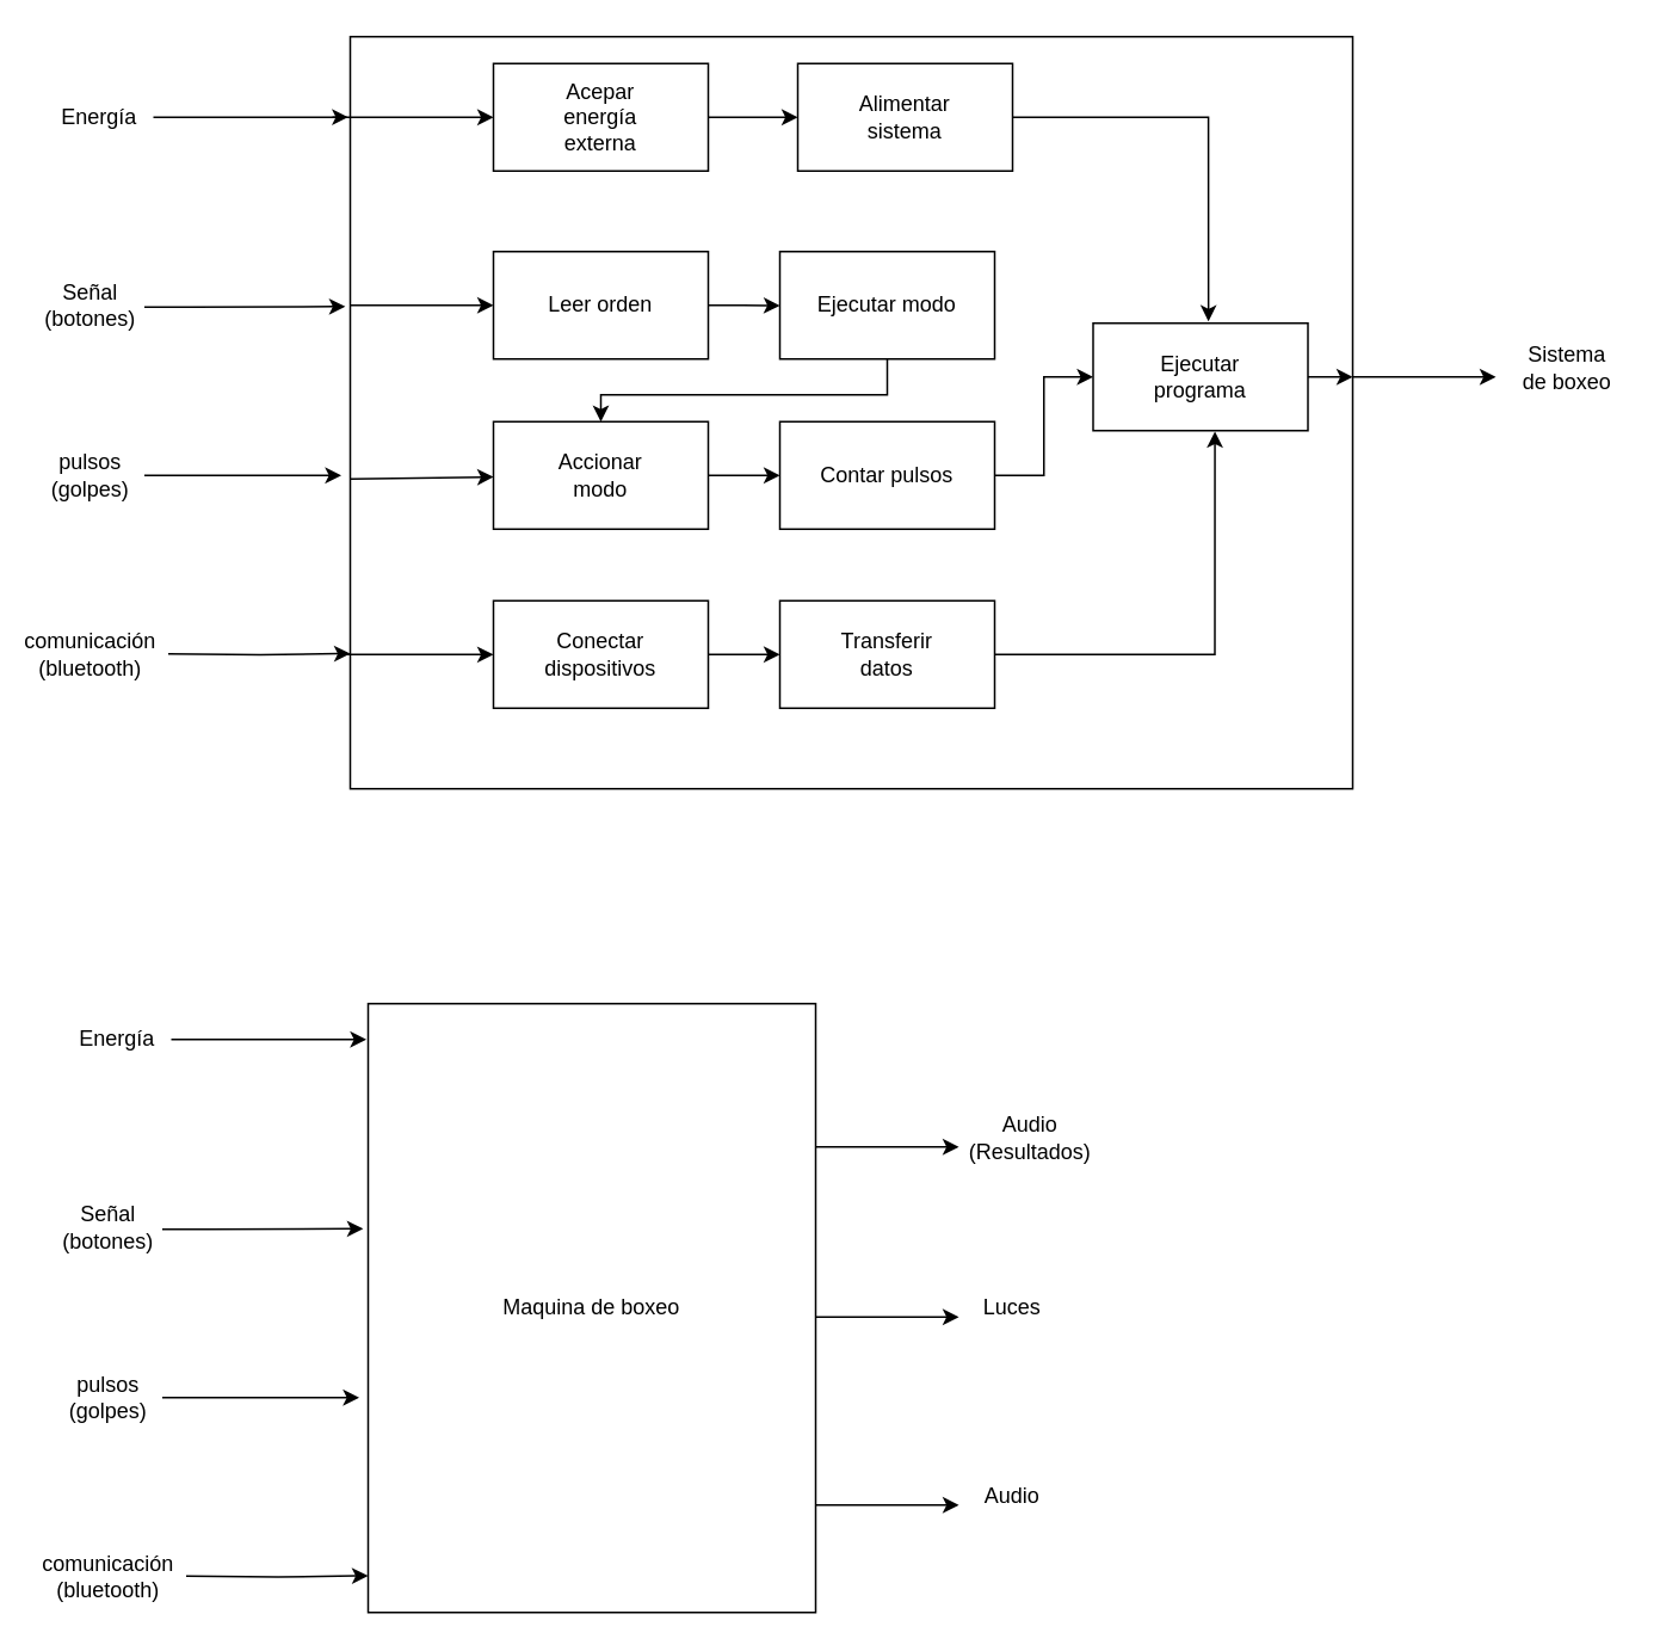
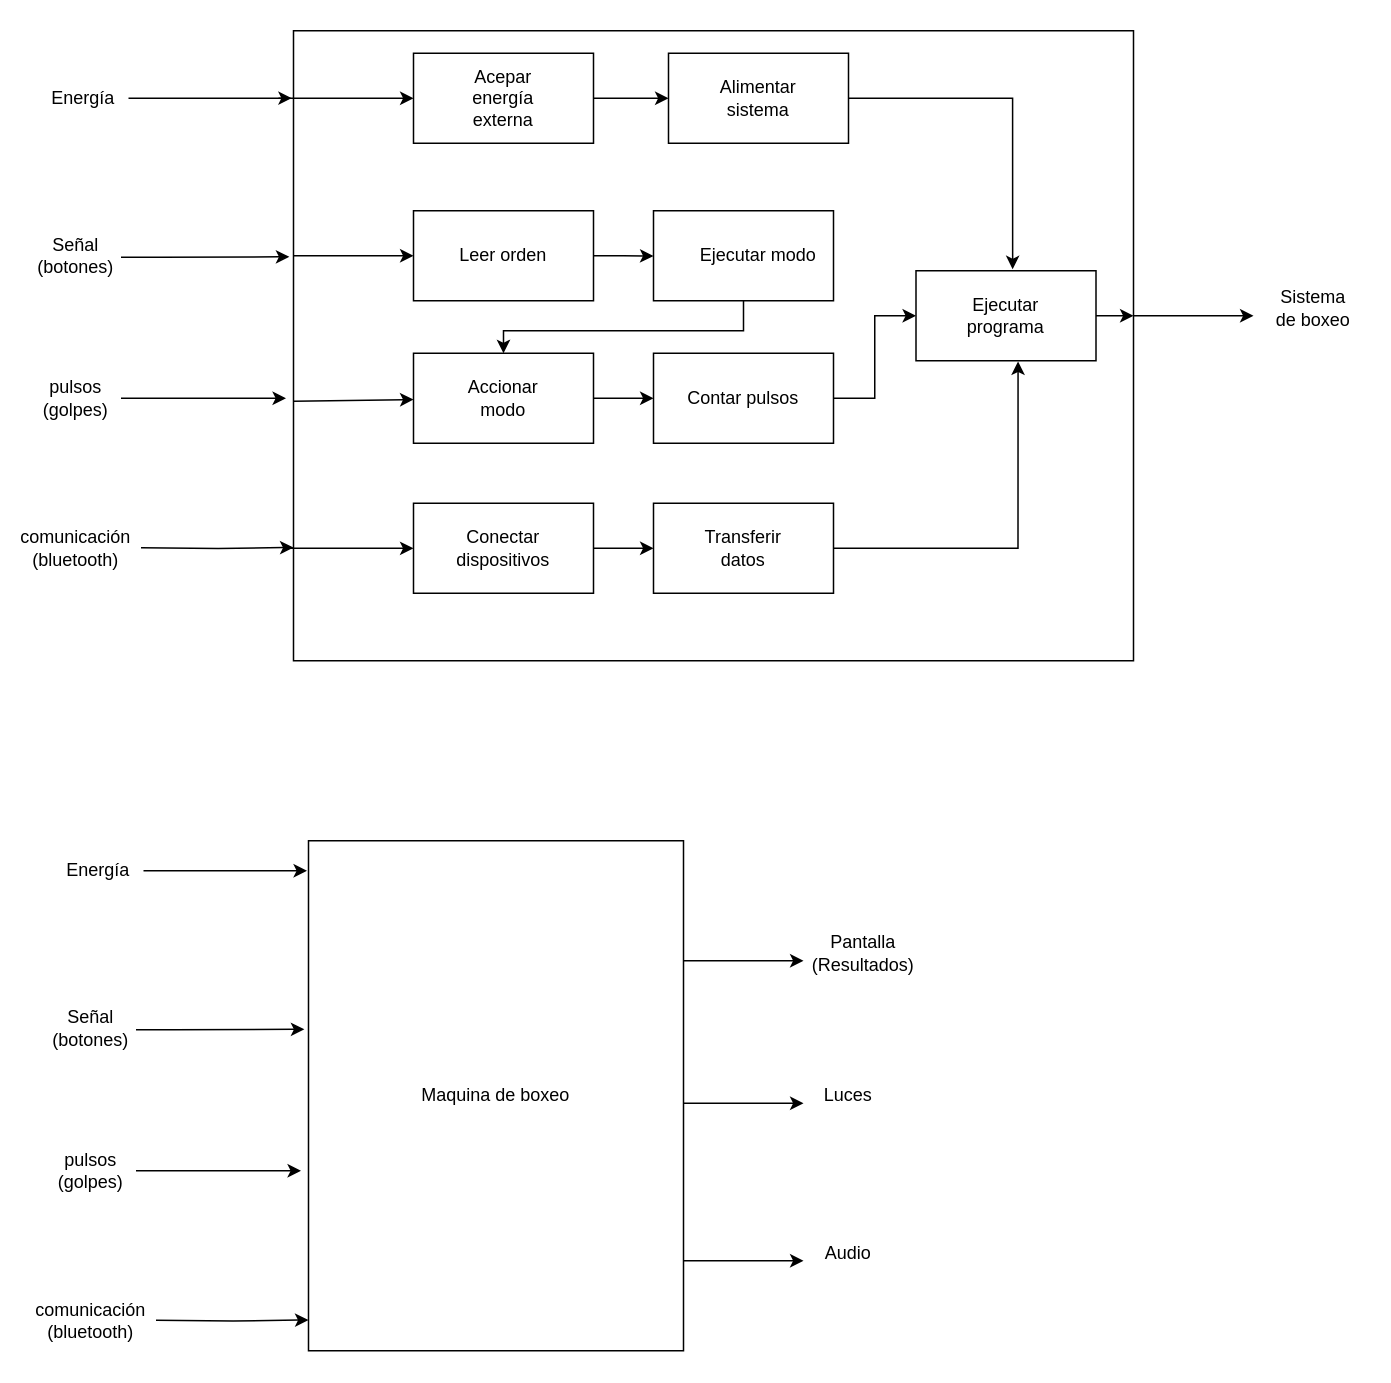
  <mxCell id="0" />
  <mxCell id="1" parent="0" />
  <mxCell id="2" value="" style="rounded=0;whiteSpace=wrap;html=1;" vertex="1" parent="1"><mxGeometry x="195" y="20" width="560" height="420" as="geometry" /></mxCell>
  <mxCell id="3" value="Energía" style="text;html=1;align=center;verticalAlign=middle;whiteSpace=wrap;rounded=0;" vertex="1" parent="1"><mxGeometry x="25" y="50" width="60" height="30" as="geometry" /></mxCell>
  <mxCell id="4" value="Señal (botones)" style="text;html=1;align=center;verticalAlign=middle;whiteSpace=wrap;rounded=0;" vertex="1" parent="1"><mxGeometry x="20" y="155" width="60" height="30" as="geometry" /></mxCell>
  <mxCell id="5" style="edgeStyle=orthogonalEdgeStyle;rounded=0;orthogonalLoop=1;jettySize=auto;html=1;entryX=-0.002;entryY=0.107;entryDx=0;entryDy=0;entryPerimeter=0;" edge="1" parent="1" source="3" target="2"><mxGeometry relative="1" as="geometry" /></mxCell>
  <mxCell id="6" style="edgeStyle=orthogonalEdgeStyle;rounded=0;orthogonalLoop=1;jettySize=auto;html=1;entryX=0.004;entryY=0.335;entryDx=0;entryDy=0;entryPerimeter=0;" edge="1" parent="1" source="4"><mxGeometry relative="1" as="geometry"><mxPoint x="192.24" y="170.7" as="targetPoint" /><Array as="points"><mxPoint x="105" y="171" /><mxPoint x="105" y="171" /></Array></mxGeometry></mxCell>
  <mxCell id="7" style="edgeStyle=orthogonalEdgeStyle;rounded=0;orthogonalLoop=1;jettySize=auto;html=1;" edge="1" parent="1"><mxGeometry relative="1" as="geometry"><mxPoint x="80" y="265" as="sourcePoint" /><mxPoint x="190" y="265" as="targetPoint" /></mxGeometry></mxCell>
  <mxCell id="8" value="pulsos (golpes)" style="text;html=1;align=center;verticalAlign=middle;whiteSpace=wrap;rounded=0;" vertex="1" parent="1"><mxGeometry x="20" y="250" width="60" height="30" as="geometry" /></mxCell>
  <mxCell id="9" value="comunicación&lt;br&gt;(bluetooth)" style="text;html=1;align=center;verticalAlign=middle;whiteSpace=wrap;rounded=0;" vertex="1" parent="1"><mxGeometry x="20" y="350" width="60" height="30" as="geometry" /></mxCell>
  <mxCell id="10" style="edgeStyle=orthogonalEdgeStyle;rounded=0;orthogonalLoop=1;jettySize=auto;html=1;entryX=0.003;entryY=0.583;entryDx=0;entryDy=0;entryPerimeter=0;" edge="1" parent="1"><mxGeometry relative="1" as="geometry"><mxPoint x="93.32" y="364.64" as="sourcePoint" /><mxPoint x="195" y="364.5" as="targetPoint" /></mxGeometry></mxCell>
  <mxCell id="11" value="" style="endArrow=classic;html=1;rounded=0;" edge="1" parent="1"><mxGeometry width="50" height="50" relative="1" as="geometry"><mxPoint x="755" y="210" as="sourcePoint" /><mxPoint x="835" y="210" as="targetPoint" /></mxGeometry></mxCell>
  <mxCell id="12" value="Sistema de boxeo" style="text;html=1;align=center;verticalAlign=middle;whiteSpace=wrap;rounded=0;" vertex="1" parent="1"><mxGeometry x="845" y="190" width="60" height="30" as="geometry" /></mxCell>
  <mxCell id="13" style="edgeStyle=orthogonalEdgeStyle;rounded=0;orthogonalLoop=1;jettySize=auto;html=1;exitX=1;exitY=0.5;exitDx=0;exitDy=0;entryX=0;entryY=0.5;entryDx=0;entryDy=0;" edge="1" parent="1" source="14" target="27"><mxGeometry relative="1" as="geometry" /></mxCell>
  <mxCell id="14" value="" style="rounded=0;whiteSpace=wrap;html=1;" vertex="1" parent="1"><mxGeometry x="275" y="35" width="120" height="60" as="geometry" /></mxCell>
  <mxCell id="15" value="" style="endArrow=classic;html=1;rounded=0;" edge="1" parent="1" target="14"><mxGeometry width="50" height="50" relative="1" as="geometry"><mxPoint x="185" y="65" as="sourcePoint" /><mxPoint x="235" y="20" as="targetPoint" /></mxGeometry></mxCell>
  <mxCell id="16" value="Acepar energía externa" style="text;html=1;align=center;verticalAlign=middle;whiteSpace=wrap;rounded=0;" vertex="1" parent="1"><mxGeometry x="295" y="50" width="80" height="30" as="geometry" /></mxCell>
  <mxCell id="17" value="" style="endArrow=classic;html=1;rounded=0;exitX=0.003;exitY=0.774;exitDx=0;exitDy=0;exitPerimeter=0;" edge="1" parent="1" target="24"><mxGeometry width="50" height="50" relative="1" as="geometry"><mxPoint x="191.68" y="365.08" as="sourcePoint" /><mxPoint x="320" y="320" as="targetPoint" /></mxGeometry></mxCell>
  <mxCell id="18" value="" style="endArrow=classic;html=1;rounded=0;" edge="1" parent="1" target="20"><mxGeometry width="50" height="50" relative="1" as="geometry"><mxPoint x="440" y="365" as="sourcePoint" /><mxPoint x="490" y="320" as="targetPoint" /></mxGeometry></mxCell>
  <mxCell id="19" value="" style="group" connectable="0" vertex="1" parent="1"><mxGeometry x="435" y="335" width="120" height="60" as="geometry" /></mxCell>
  <mxCell id="20" value="" style="rounded=0;whiteSpace=wrap;html=1;" vertex="1" parent="19"><mxGeometry width="120" height="60" as="geometry" /></mxCell>
  <mxCell id="21" value="Transferir datos" style="text;html=1;align=center;verticalAlign=middle;whiteSpace=wrap;rounded=0;" vertex="1" parent="19"><mxGeometry x="20" y="15" width="80" height="30" as="geometry" /></mxCell>
  <mxCell id="22" value="" style="group" connectable="0" vertex="1" parent="1"><mxGeometry x="275" y="335" width="120" height="60" as="geometry" /></mxCell>
  <mxCell id="23" style="edgeStyle=orthogonalEdgeStyle;rounded=0;orthogonalLoop=1;jettySize=auto;html=1;exitX=1;exitY=0.5;exitDx=0;exitDy=0;" edge="1" parent="22" source="24"><mxGeometry relative="1" as="geometry"><mxPoint x="160" y="30" as="targetPoint" /></mxGeometry></mxCell>
  <mxCell id="24" value="" style="rounded=0;whiteSpace=wrap;html=1;" vertex="1" parent="22"><mxGeometry width="120" height="60" as="geometry" /></mxCell>
  <mxCell id="25" value="Conectar dispositivos" style="text;html=1;align=center;verticalAlign=middle;whiteSpace=wrap;rounded=0;" vertex="1" parent="22"><mxGeometry x="20" y="15" width="80" height="30" as="geometry" /></mxCell>
  <mxCell id="26" value="" style="group" connectable="0" vertex="1" parent="1"><mxGeometry x="445" y="35" width="120" height="60" as="geometry" /></mxCell>
  <mxCell id="27" value="" style="rounded=0;whiteSpace=wrap;html=1;" vertex="1" parent="26"><mxGeometry width="120" height="60" as="geometry" /></mxCell>
  <mxCell id="28" value="Alimentar sistema" style="text;html=1;align=center;verticalAlign=middle;whiteSpace=wrap;rounded=0;" vertex="1" parent="26"><mxGeometry x="20" y="15" width="80" height="30" as="geometry" /></mxCell>
  <mxCell id="29" value="" style="group" connectable="0" vertex="1" parent="1"><mxGeometry x="435" y="235" width="120" height="60" as="geometry" /></mxCell>
  <mxCell id="30" value="" style="rounded=0;whiteSpace=wrap;html=1;" vertex="1" parent="29"><mxGeometry width="120" height="60" as="geometry" /></mxCell>
  <mxCell id="31" value="Contar pulsos" style="text;html=1;align=center;verticalAlign=middle;whiteSpace=wrap;rounded=0;" vertex="1" parent="29"><mxGeometry x="20" y="15" width="80" height="30" as="geometry" /></mxCell>
  <mxCell id="32" value="" style="group" connectable="0" vertex="1" parent="1"><mxGeometry x="610" y="180" width="120" height="60" as="geometry" /></mxCell>
  <mxCell id="33" value="" style="rounded=0;whiteSpace=wrap;html=1;" vertex="1" parent="32"><mxGeometry width="120" height="60" as="geometry" /></mxCell>
  <mxCell id="34" value="Ejecutar programa" style="text;html=1;align=center;verticalAlign=middle;whiteSpace=wrap;rounded=0;" vertex="1" parent="32"><mxGeometry x="20" y="15" width="80" height="30" as="geometry" /></mxCell>
  <mxCell id="35" value="" style="group" connectable="0" vertex="1" parent="1"><mxGeometry x="175" y="235" width="220" height="60" as="geometry" /></mxCell>
  <mxCell id="36" value="" style="rounded=0;whiteSpace=wrap;html=1;" vertex="1" parent="35"><mxGeometry x="100" width="120" height="60" as="geometry" /></mxCell>
  <mxCell id="37" value="Accionar modo" style="text;html=1;align=center;verticalAlign=middle;whiteSpace=wrap;rounded=0;" vertex="1" parent="35"><mxGeometry x="120" y="15" width="80" height="30" as="geometry" /></mxCell>
  <mxCell id="38" value="" style="group" connectable="0" vertex="1" parent="1"><mxGeometry x="255" y="140" width="140" height="60" as="geometry" /></mxCell>
  <mxCell id="39" style="edgeStyle=orthogonalEdgeStyle;rounded=0;orthogonalLoop=1;jettySize=auto;html=1;exitX=1;exitY=0.5;exitDx=0;exitDy=0;" edge="1" parent="38" source="40"><mxGeometry relative="1" as="geometry"><mxPoint x="180" y="30.172" as="targetPoint" /></mxGeometry></mxCell>
  <mxCell id="40" value="" style="rounded=0;whiteSpace=wrap;html=1;" vertex="1" parent="38"><mxGeometry x="20" width="120" height="60" as="geometry" /></mxCell>
  <mxCell id="41" value="Leer orden" style="text;html=1;align=center;verticalAlign=middle;whiteSpace=wrap;rounded=0;" vertex="1" parent="38"><mxGeometry x="40" y="15" width="80" height="30" as="geometry" /></mxCell>
  <mxCell id="42" value="" style="endArrow=classic;html=1;rounded=0;exitX=0;exitY=0.381;exitDx=0;exitDy=0;exitPerimeter=0;" edge="1" parent="1" target="40"><mxGeometry width="50" height="50" relative="1" as="geometry"><mxPoint x="195" y="170.02" as="sourcePoint" /><mxPoint x="275" y="135" as="targetPoint" /></mxGeometry></mxCell>
  <mxCell id="43" value="" style="endArrow=classic;html=1;rounded=0;" edge="1" parent="1" target="36"><mxGeometry width="50" height="50" relative="1" as="geometry"><mxPoint x="195" y="267" as="sourcePoint" /><mxPoint x="310" y="220" as="targetPoint" /></mxGeometry></mxCell>
  <mxCell id="44" style="edgeStyle=orthogonalEdgeStyle;rounded=0;orthogonalLoop=1;jettySize=auto;html=1;exitX=1;exitY=0.5;exitDx=0;exitDy=0;entryX=0.567;entryY=1.008;entryDx=0;entryDy=0;entryPerimeter=0;" edge="1" parent="1" source="20" target="33"><mxGeometry relative="1" as="geometry" /></mxCell>
  <mxCell id="45" value="" style="endArrow=classic;html=1;rounded=0;exitX=1;exitY=0.5;exitDx=0;exitDy=0;" edge="1" parent="1" source="33"><mxGeometry width="50" height="50" relative="1" as="geometry"><mxPoint x="735" y="210" as="sourcePoint" /><mxPoint x="755" y="210" as="targetPoint" /></mxGeometry></mxCell>
  <mxCell id="46" value="" style="group" connectable="0" vertex="1" parent="1"><mxGeometry x="435" y="140" width="120" height="60" as="geometry" /></mxCell>
  <mxCell id="47" value="" style="rounded=0;whiteSpace=wrap;html=1;" vertex="1" parent="46"><mxGeometry width="120" height="60" as="geometry" /></mxCell>
- <mxCell id="48" value="Ejecutar modo" style="text;html=1;align=center;verticalAlign=middle;whiteSpace=wrap;rounded=0;" vertex="1" parent="46"><mxGeometry x="20" y="15" width="80" height="30" as="geometry" /></mxCell>
+ <mxCell id="48" value="Ejecutar modo" style="text;html=1;align=center;verticalAlign=middle;whiteSpace=wrap;rounded=0;" vertex="1" parent="46"><mxGeometry x="30" y="15" width="80" height="30" as="geometry" /></mxCell>
  <mxCell id="49" style="edgeStyle=orthogonalEdgeStyle;rounded=0;orthogonalLoop=1;jettySize=auto;html=1;exitX=1;exitY=0.5;exitDx=0;exitDy=0;entryX=0.537;entryY=-0.017;entryDx=0;entryDy=0;entryPerimeter=0;" edge="1" parent="1" source="27" target="33"><mxGeometry relative="1" as="geometry" /></mxCell>
  <mxCell id="50" style="edgeStyle=orthogonalEdgeStyle;rounded=0;orthogonalLoop=1;jettySize=auto;html=1;exitX=0.5;exitY=1;exitDx=0;exitDy=0;entryX=0.5;entryY=0;entryDx=0;entryDy=0;" edge="1" parent="1" source="47" target="36"><mxGeometry relative="1" as="geometry"><Array as="points"><mxPoint x="495" y="220" /><mxPoint x="335" y="220" /></Array></mxGeometry></mxCell>
  <mxCell id="51" style="edgeStyle=orthogonalEdgeStyle;rounded=0;orthogonalLoop=1;jettySize=auto;html=1;exitX=1;exitY=0.5;exitDx=0;exitDy=0;entryX=0;entryY=0.5;entryDx=0;entryDy=0;" edge="1" parent="1" source="30" target="33"><mxGeometry relative="1" as="geometry" /></mxCell>
  <mxCell id="52" style="edgeStyle=orthogonalEdgeStyle;rounded=0;orthogonalLoop=1;jettySize=auto;html=1;exitX=1;exitY=0.5;exitDx=0;exitDy=0;entryX=0;entryY=0.5;entryDx=0;entryDy=0;" edge="1" parent="1" source="36" target="30"><mxGeometry relative="1" as="geometry" /></mxCell>
  <mxCell id="53" value="" style="rounded=0;whiteSpace=wrap;html=1;" vertex="1" parent="1"><mxGeometry y="560" width="250" height="340" as="geometry" x="205" /></mxCell>
  <mxCell id="54" value="Energía" style="text;html=1;align=center;verticalAlign=middle;whiteSpace=wrap;rounded=0;" vertex="1" parent="1"><mxGeometry x="35" y="565" width="60" height="30" as="geometry" /></mxCell>
  <mxCell id="55" value="Señal (botones)" style="text;html=1;align=center;verticalAlign=middle;whiteSpace=wrap;rounded=0;" vertex="1" parent="1"><mxGeometry x="30" y="670" width="60" height="30" as="geometry" /></mxCell>
  <mxCell id="56" style="edgeStyle=orthogonalEdgeStyle;rounded=0;orthogonalLoop=1;jettySize=auto;html=1;entryX=-0.002;entryY=0.107;entryDx=0;entryDy=0;entryPerimeter=0;" edge="1" parent="1" source="54"><mxGeometry relative="1" as="geometry"><mxPoint x="204" y="580" as="targetPoint" /></mxGeometry></mxCell>
  <mxCell id="57" style="edgeStyle=orthogonalEdgeStyle;rounded=0;orthogonalLoop=1;jettySize=auto;html=1;entryX=0.004;entryY=0.335;entryDx=0;entryDy=0;entryPerimeter=0;" edge="1" parent="1" source="55"><mxGeometry relative="1" as="geometry"><mxPoint x="202.24" y="685.7" as="targetPoint" /><Array as="points"><mxPoint x="115" y="686" /><mxPoint x="115" y="686" /></Array></mxGeometry></mxCell>
  <mxCell id="58" style="edgeStyle=orthogonalEdgeStyle;rounded=0;orthogonalLoop=1;jettySize=auto;html=1;" edge="1" parent="1"><mxGeometry relative="1" as="geometry"><mxPoint x="90" y="780" as="sourcePoint" /><mxPoint x="200" y="780" as="targetPoint" /></mxGeometry></mxCell>
  <mxCell id="59" value="pulsos (golpes)" style="text;html=1;align=center;verticalAlign=middle;whiteSpace=wrap;rounded=0;" vertex="1" parent="1"><mxGeometry x="30" y="765" width="60" height="30" as="geometry" /></mxCell>
  <mxCell id="60" value="comunicación&lt;br&gt;(bluetooth)" style="text;html=1;align=center;verticalAlign=middle;whiteSpace=wrap;rounded=0;" vertex="1" parent="1"><mxGeometry x="30" y="865" width="60" height="30" as="geometry" /></mxCell>
  <mxCell id="61" style="edgeStyle=orthogonalEdgeStyle;rounded=0;orthogonalLoop=1;jettySize=auto;html=1;entryX=0.003;entryY=0.583;entryDx=0;entryDy=0;entryPerimeter=0;" edge="1" parent="1"><mxGeometry relative="1" as="geometry"><mxPoint x="103.32" y="879.64" as="sourcePoint" /><mxPoint x="205" y="879.5" as="targetPoint" /></mxGeometry></mxCell>
  <mxCell id="62" value="" style="endArrow=classic;html=1;rounded=0;" edge="1" parent="1"><mxGeometry width="50" height="50" relative="1" as="geometry"><mxPoint x="455" y="640" as="sourcePoint" /><mxPoint x="535" y="640" as="targetPoint" /></mxGeometry></mxCell>
- <mxCell id="63" value="Audio&lt;div&gt;(Resultados)&lt;/div&gt;" style="text;html=1;align=center;verticalAlign=middle;whiteSpace=wrap;rounded=0;" vertex="1" parent="1"><mxGeometry x="545" y="620" width="60" height="30" as="geometry" /></mxCell>
+ <mxCell id="63" value="Pantalla&lt;div&gt;(Resultados)&lt;/div&gt;" style="text;html=1;align=center;verticalAlign=middle;whiteSpace=wrap;rounded=0;" vertex="1" parent="1"><mxGeometry x="545" y="620" width="60" height="30" as="geometry" /></mxCell>
  <mxCell id="64" value="" style="endArrow=classic;html=1;rounded=0;" edge="1" parent="1"><mxGeometry width="50" height="50" relative="1" as="geometry"><mxPoint x="455" y="735" as="sourcePoint" /><mxPoint x="535" y="735" as="targetPoint" /></mxGeometry></mxCell>
  <mxCell id="65" value="Luces" style="text;html=1;align=center;verticalAlign=middle;whiteSpace=wrap;rounded=0;" vertex="1" parent="1"><mxGeometry x="535" y="715" width="60" height="30" as="geometry" /></mxCell>
  <mxCell id="66" value="" style="endArrow=classic;html=1;rounded=0;" edge="1" parent="1"><mxGeometry width="50" height="50" relative="1" as="geometry"><mxPoint x="455" y="840" as="sourcePoint" /><mxPoint x="535" y="840" as="targetPoint" /></mxGeometry></mxCell>
  <mxCell id="67" value="Audio" style="text;html=1;align=center;verticalAlign=middle;whiteSpace=wrap;rounded=0;" vertex="1" parent="1"><mxGeometry x="535" y="820" width="60" height="30" as="geometry" /></mxCell>
  <mxCell id="68" value="Maquina de boxeo" style="text;html=1;align=center;verticalAlign=middle;whiteSpace=wrap;rounded=0;" vertex="1" parent="1"><mxGeometry x="260" y="675" width="140" height="110" as="geometry" /></mxCell>
